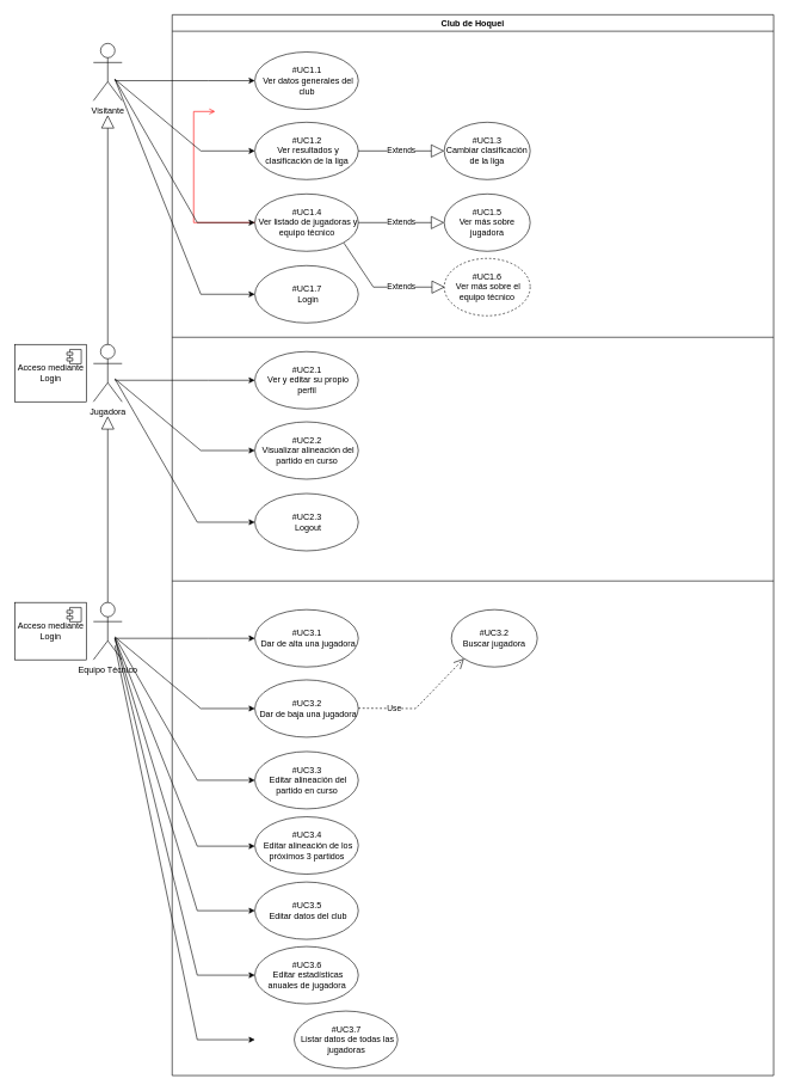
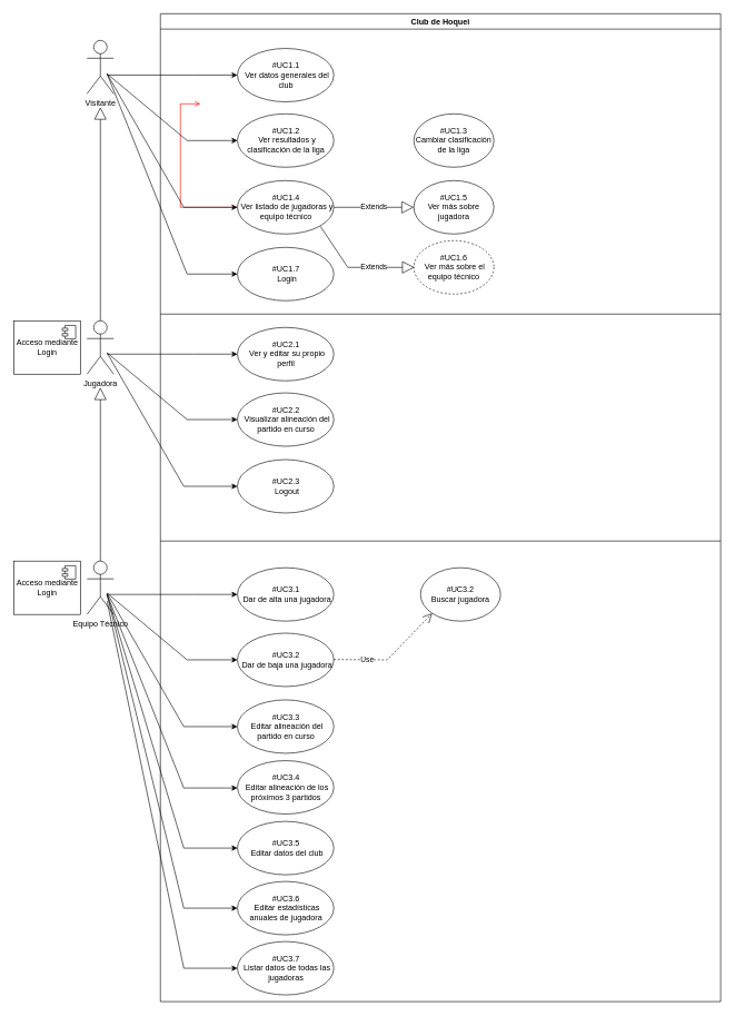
  <mxCell id="0" />
  <mxCell id="1" parent="0" />
  <mxCell id="2" value="Club de Hoquei" style="swimlane;whiteSpace=wrap" parent="1" vertex="1"><mxGeometry x="240" y="20" width="840" height="1480" as="geometry" /></mxCell>
  <mxCell id="3" value="" style="edgeStyle=elbowEdgeStyle;elbow=horizontal;strokeColor=#FF0000;endArrow=open;endFill=1;rounded=0" parent="2" edge="1"><mxGeometry width="100" height="100" relative="1" as="geometry"><mxPoint x="160" y="290" as="sourcePoint" /><mxPoint x="60" y="135" as="targetPoint" /><Array as="points"><mxPoint x="30" y="250" /></Array></mxGeometry></mxCell>
  <mxCell id="4" value="#UC1.1&lt;br&gt;&amp;nbsp;Ver datos generales del club" style="ellipse;whiteSpace=wrap;html=1;" vertex="1" parent="2"><mxGeometry x="115.5" y="52" width="144.5" height="80" as="geometry" /></mxCell>
  <mxCell id="5" value="#UC1.2&lt;br&gt;&amp;nbsp;Ver resultados y clasificación de la liga" style="ellipse;whiteSpace=wrap;html=1;" vertex="1" parent="2"><mxGeometry x="115.5" y="150" width="144.5" height="80" as="geometry" /></mxCell>
  <mxCell id="6" value="" style="endArrow=classic;html=1;rounded=0;entryX=0;entryY=0.5;entryDx=0;entryDy=0;" edge="1" parent="2" target="5"><mxGeometry width="50" height="50" relative="1" as="geometry"><mxPoint x="-80" y="90" as="sourcePoint" /><mxPoint x="70" y="110" as="targetPoint" /><Array as="points"><mxPoint x="40" y="190" /></Array></mxGeometry></mxCell>
  <mxCell id="7" value="#UC1.4&lt;br&gt;&amp;nbsp;Ver listado de jugadoras y equipo técnico" style="ellipse;whiteSpace=wrap;html=1;" vertex="1" parent="2"><mxGeometry x="115.5" y="250" width="144.5" height="80" as="geometry" /></mxCell>
  <mxCell id="8" value="" style="endArrow=classic;html=1;rounded=0;entryX=0;entryY=0.5;entryDx=0;entryDy=0;" edge="1" parent="2" target="7"><mxGeometry width="50" height="50" relative="1" as="geometry"><mxPoint x="-80" y="90" as="sourcePoint" /><mxPoint x="110" y="280" as="targetPoint" /><Array as="points"><mxPoint x="35" y="290" /></Array></mxGeometry></mxCell>
- <mxCell id="9" value="Extends" style="endArrow=block;endSize=16;endFill=0;html=1;rounded=0;exitX=1;exitY=0.5;exitDx=0;exitDy=0;entryX=0;entryY=0.5;entryDx=0;entryDy=0;" edge="1" parent="2" source="5" target="10"><mxGeometry width="160" relative="1" as="geometry"><mxPoint x="250" y="91.5" as="sourcePoint" /><mxPoint x="410" y="91.5" as="targetPoint" /></mxGeometry></mxCell>
  <mxCell id="10" value="#UC1.3&lt;br&gt;Cambiar clasificación de la liga" style="ellipse;whiteSpace=wrap;html=1;" vertex="1" parent="2"><mxGeometry x="380" y="150" width="120" height="80" as="geometry" /></mxCell>
  <mxCell id="11" value="Extends" style="endArrow=block;endSize=16;endFill=0;html=1;rounded=0;exitX=1;exitY=0.5;exitDx=0;exitDy=0;entryX=0;entryY=0.5;entryDx=0;entryDy=0;" edge="1" parent="2" target="12"><mxGeometry width="160" relative="1" as="geometry"><mxPoint x="260" y="290" as="sourcePoint" /><mxPoint x="180" y="71.5" as="targetPoint" /></mxGeometry></mxCell>
  <mxCell id="12" value="#UC1.5&lt;br&gt;Ver más sobre jugadora" style="ellipse;whiteSpace=wrap;html=1;" vertex="1" parent="2"><mxGeometry x="380" y="250" width="120" height="80" as="geometry" /></mxCell>
  <mxCell id="13" value="Extends" style="endArrow=block;endSize=16;endFill=0;html=1;rounded=0;exitX=1;exitY=1;exitDx=0;exitDy=0;entryX=0;entryY=0.5;entryDx=0;entryDy=0;" edge="1" parent="2"><mxGeometry x="0.3" width="160" relative="1" as="geometry"><mxPoint x="239.75" y="318.333" as="sourcePoint" /><mxPoint x="381" y="380" as="targetPoint" /><Array as="points"><mxPoint x="281" y="380" /><mxPoint x="331" y="380" /></Array><mxPoint as="offset" /></mxGeometry></mxCell>
  <mxCell id="14" value="#UC1.6&lt;br&gt;&amp;nbsp;Ver más sobre el equipo técnico" style="ellipse;whiteSpace=wrap;html=1;dashed=1;" vertex="1" parent="2"><mxGeometry x="380" y="340" width="120" height="80" as="geometry" /></mxCell>
  <mxCell id="15" value="#UC1.7&lt;br&gt;&amp;nbsp;Login" style="ellipse;whiteSpace=wrap;html=1;" vertex="1" parent="2"><mxGeometry x="115.5" y="350" width="144.5" height="80" as="geometry" /></mxCell>
  <mxCell id="16" value="#UC2.1&lt;br&gt;&amp;nbsp;Ver y editar su propio perfil" style="ellipse;whiteSpace=wrap;html=1;" vertex="1" parent="2"><mxGeometry x="115.5" y="470" width="144.5" height="80" as="geometry" /></mxCell>
  <mxCell id="17" value="#UC2.2&lt;br&gt;&amp;nbsp;Visualizar alineación del partido en curso" style="ellipse;whiteSpace=wrap;html=1;" vertex="1" parent="2"><mxGeometry x="115.5" y="568" width="144.5" height="80" as="geometry" /></mxCell>
  <mxCell id="18" value="" style="endArrow=classic;html=1;rounded=0;entryX=0;entryY=0.5;entryDx=0;entryDy=0;" edge="1" parent="2" target="17"><mxGeometry width="50" height="50" relative="1" as="geometry"><mxPoint x="-80" y="508" as="sourcePoint" /><mxPoint x="-160" y="408" as="targetPoint" /><Array as="points"><mxPoint x="40" y="608" /></Array></mxGeometry></mxCell>
  <mxCell id="19" value="#UC2.3&lt;br&gt;&amp;nbsp;Logout" style="ellipse;whiteSpace=wrap;html=1;" vertex="1" parent="2"><mxGeometry x="115.5" y="668" width="144.5" height="80" as="geometry" /></mxCell>
  <mxCell id="20" value="" style="endArrow=classic;html=1;rounded=0;entryX=0;entryY=0.5;entryDx=0;entryDy=0;" edge="1" parent="2" target="19"><mxGeometry width="50" height="50" relative="1" as="geometry"><mxPoint x="-80" y="508" as="sourcePoint" /><mxPoint x="-120" y="578" as="targetPoint" /><Array as="points"><mxPoint x="35" y="708" /></Array></mxGeometry></mxCell>
  <mxCell id="21" value="" style="endArrow=classic;html=1;rounded=0;entryX=0;entryY=0.5;entryDx=0;entryDy=0;" edge="1" parent="2" target="16"><mxGeometry width="50" height="50" relative="1" as="geometry"><mxPoint x="-80" y="510" as="sourcePoint" /><mxPoint x="380" y="608" as="targetPoint" /><Array as="points"><mxPoint x="50" y="510" /></Array></mxGeometry></mxCell>
  <mxCell id="22" value="#UC3.1&lt;br&gt;&amp;nbsp;Dar de alta una jugadora" style="ellipse;whiteSpace=wrap;html=1;" vertex="1" parent="2"><mxGeometry x="115.5" y="830" width="144.5" height="80" as="geometry" /></mxCell>
  <mxCell id="23" value="#UC3.2&lt;br&gt;&amp;nbsp;Dar de baja una jugadora" style="ellipse;whiteSpace=wrap;html=1;" vertex="1" parent="2"><mxGeometry x="115.5" y="928" width="144.5" height="80" as="geometry" /></mxCell>
  <mxCell id="24" value="" style="endArrow=classic;html=1;rounded=0;entryX=0;entryY=0.5;entryDx=0;entryDy=0;" edge="1" parent="2" target="23"><mxGeometry width="50" height="50" relative="1" as="geometry"><mxPoint x="-80" y="868" as="sourcePoint" /><mxPoint x="-390" y="648" as="targetPoint" /><Array as="points"><mxPoint x="40" y="968" /></Array></mxGeometry></mxCell>
  <mxCell id="25" value="#UC3.3&lt;br&gt;&amp;nbsp;Editar alineación del partido en curso" style="ellipse;whiteSpace=wrap;html=1;" vertex="1" parent="2"><mxGeometry x="115.5" y="1028" width="144.5" height="80" as="geometry" /></mxCell>
  <mxCell id="26" value="" style="endArrow=classic;html=1;rounded=0;entryX=0;entryY=0.5;entryDx=0;entryDy=0;" edge="1" parent="2" target="25"><mxGeometry width="50" height="50" relative="1" as="geometry"><mxPoint x="-80" y="868" as="sourcePoint" /><mxPoint x="-350" y="818" as="targetPoint" /><Array as="points"><mxPoint x="35" y="1068" /></Array></mxGeometry></mxCell>
  <mxCell id="27" value="" style="endArrow=classic;html=1;rounded=0;entryX=0;entryY=0.5;entryDx=0;entryDy=0;" edge="1" parent="2" target="22"><mxGeometry width="50" height="50" relative="1" as="geometry"><mxPoint x="-80" y="870" as="sourcePoint" /><mxPoint x="150" y="848" as="targetPoint" /><Array as="points"><mxPoint x="50" y="870" /></Array></mxGeometry></mxCell>
  <mxCell id="28" value="" style="endArrow=none;html=1;rounded=0;" edge="1" parent="2"><mxGeometry width="50" height="50" relative="1" as="geometry"><mxPoint y="790" as="sourcePoint" /><mxPoint x="840" y="790" as="targetPoint" /></mxGeometry></mxCell>
  <mxCell id="29" value="#UC3.4&lt;br&gt;&amp;nbsp;Editar alineación de los próximos 3 partidos" style="ellipse;whiteSpace=wrap;html=1;" vertex="1" parent="2"><mxGeometry x="115.5" y="1119" width="144.5" height="80" as="geometry" /></mxCell>
  <mxCell id="30" value="" style="endArrow=classic;html=1;rounded=0;entryX=0;entryY=0.5;entryDx=0;entryDy=0;" edge="1" parent="2"><mxGeometry width="50" height="50" relative="1" as="geometry"><mxPoint x="-80" y="870" as="sourcePoint" /><mxPoint x="115.5" y="1160" as="targetPoint" /><Array as="points"><mxPoint x="35" y="1160" /></Array></mxGeometry></mxCell>
  <mxCell id="31" value="#UC3.5&lt;br&gt;&amp;nbsp;Editar datos del club" style="ellipse;whiteSpace=wrap;html=1;" vertex="1" parent="2"><mxGeometry x="115.5" y="1210" width="144.5" height="80" as="geometry" /></mxCell>
  <mxCell id="32" value="#UC3.6&lt;br&gt;&amp;nbsp;Editar estadísticas anuales de jugadora" style="ellipse;whiteSpace=wrap;html=1;" vertex="1" parent="2"><mxGeometry x="115.5" y="1300" width="144.5" height="80" as="geometry" /></mxCell>
  <mxCell id="33" value="" style="endArrow=classic;html=1;rounded=0;entryX=0;entryY=0.5;entryDx=0;entryDy=0;" edge="1" parent="2"><mxGeometry width="50" height="50" relative="1" as="geometry"><mxPoint x="-80" y="870" as="sourcePoint" /><mxPoint x="115.5" y="1250" as="targetPoint" /><Array as="points"><mxPoint x="35" y="1250" /></Array></mxGeometry></mxCell>
  <mxCell id="34" value="" style="endArrow=classic;html=1;rounded=0;entryX=0;entryY=0.5;entryDx=0;entryDy=0;" edge="1" parent="2"><mxGeometry width="50" height="50" relative="1" as="geometry"><mxPoint x="-80" y="870" as="sourcePoint" /><mxPoint x="115.5" y="1340" as="targetPoint" /><Array as="points"><mxPoint x="35" y="1340" /></Array></mxGeometry></mxCell>
  <mxCell id="35" value="#UC3.2&lt;br&gt;Buscar jugadora" style="ellipse;whiteSpace=wrap;html=1;" vertex="1" parent="2"><mxGeometry x="390" y="830" width="120" height="80" as="geometry" /></mxCell>
  <mxCell id="36" value="Use" style="endArrow=open;endSize=12;dashed=1;html=1;rounded=0;exitX=1;exitY=0.5;exitDx=0;exitDy=0;entryX=0;entryY=1;entryDx=0;entryDy=0;" edge="1" parent="2" target="35"><mxGeometry x="-0.435" width="160" relative="1" as="geometry"><mxPoint x="260" y="967.5" as="sourcePoint" /><mxPoint x="390" y="967.5" as="targetPoint" /><Array as="points"><mxPoint x="340" y="968" /></Array><mxPoint as="offset" /></mxGeometry></mxCell>
- <mxCell id="37" value="#UC3.7&lt;br&gt;&amp;nbsp;Listar datos de todas las jugadoras" style="ellipse;whiteSpace=wrap;html=1;" vertex="1" parent="2"><mxGeometry x="170.5" y="1390" width="144.5" height="80" as="geometry" /></mxCell>
+ <mxCell id="37" value="#UC3.7&lt;br&gt;&amp;nbsp;Listar datos de todas las jugadoras" style="ellipse;whiteSpace=wrap;html=1;" vertex="1" parent="2"><mxGeometry x="115.5" y="1390" width="144.5" height="80" as="geometry" /></mxCell>
  <mxCell id="38" value="" style="endArrow=classic;html=1;rounded=0;entryX=0;entryY=0.5;entryDx=0;entryDy=0;" edge="1" parent="2"><mxGeometry width="50" height="50" relative="1" as="geometry"><mxPoint x="-80" y="880" as="sourcePoint" /><mxPoint x="115.5" y="1430" as="targetPoint" /><Array as="points"><mxPoint x="35" y="1430" /></Array></mxGeometry></mxCell>
  <mxCell id="39" value="Visitante" style="shape=umlActor;verticalLabelPosition=bottom;verticalAlign=top;html=1;outlineConnect=0;" vertex="1" parent="1"><mxGeometry x="130" y="60" width="40" height="80" as="geometry" /></mxCell>
  <mxCell id="40" value="Equipo Técnico" style="shape=umlActor;verticalLabelPosition=bottom;verticalAlign=top;html=1;outlineConnect=0;" vertex="1" parent="1"><mxGeometry x="130" y="840" width="40" height="80" as="geometry" /></mxCell>
  <mxCell id="41" value="Jugadora" style="shape=umlActor;verticalLabelPosition=bottom;verticalAlign=top;html=1;outlineConnect=0;" vertex="1" parent="1"><mxGeometry x="130" y="480" width="40" height="80" as="geometry" /></mxCell>
  <mxCell id="42" value="" style="endArrow=block;endSize=16;endFill=0;html=1;rounded=0;" edge="1" parent="1" source="41"><mxGeometry width="160" relative="1" as="geometry"><mxPoint y="210" as="sourcePoint" x="10" /><mxPoint x="150" y="160" as="targetPoint" /></mxGeometry></mxCell>
  <mxCell id="43" value="" style="endArrow=block;endSize=16;endFill=0;html=1;rounded=0;exitX=0.5;exitY=0;exitDx=0;exitDy=0;exitPerimeter=0;" edge="1" parent="1" source="40"><mxGeometry width="160" relative="1" as="geometry"><mxPoint x="150" y="830" as="sourcePoint" /><mxPoint x="150" y="580" as="targetPoint" /></mxGeometry></mxCell>
  <mxCell id="44" value="" style="endArrow=classic;html=1;rounded=0;entryX=0;entryY=0.5;entryDx=0;entryDy=0;" edge="1" parent="1" target="4"><mxGeometry width="50" height="50" relative="1" as="geometry"><mxPoint x="160" y="112" as="sourcePoint" /><mxPoint x="620" y="210" as="targetPoint" /><Array as="points"><mxPoint x="290" y="112" /></Array></mxGeometry></mxCell>
  <mxCell id="45" value="" style="endArrow=classic;html=1;rounded=0;entryX=0;entryY=0.5;entryDx=0;entryDy=0;" edge="1" parent="1" target="15"><mxGeometry width="50" height="50" relative="1" as="geometry"><mxPoint x="160" y="110" as="sourcePoint" /><mxPoint x="365.5" y="320" as="targetPoint" /><Array as="points"><mxPoint x="280" y="410" /></Array></mxGeometry></mxCell>
  <mxCell id="46" value="Acceso mediante &lt;br&gt;Login" style="html=1;dropTarget=0;" vertex="1" parent="1"><mxGeometry x="20" y="480" width="100" height="80" as="geometry" /></mxCell>
  <mxCell id="47" value="" style="shape=module;jettyWidth=8;jettyHeight=4;" vertex="1" parent="46"><mxGeometry x="1" width="20" height="20" relative="1" as="geometry"><mxPoint x="-27" y="7" as="offset" /></mxGeometry></mxCell>
  <mxCell id="48" value="Acceso mediante &lt;br&gt;Login" style="html=1;dropTarget=0;" vertex="1" parent="1"><mxGeometry x="20" y="840" width="100" height="80" as="geometry" /></mxCell>
  <mxCell id="49" value="" style="shape=module;jettyWidth=8;jettyHeight=4;" vertex="1" parent="48"><mxGeometry x="1" width="20" height="20" relative="1" as="geometry"><mxPoint x="-27" y="7" as="offset" /></mxGeometry></mxCell>
  <mxCell id="50" value="" style="endArrow=none;html=1;rounded=0;" edge="1" parent="1"><mxGeometry width="50" height="50" relative="1" as="geometry"><mxPoint x="240" y="470" as="sourcePoint" /><mxPoint x="1080" y="470" as="targetPoint" /></mxGeometry></mxCell>
